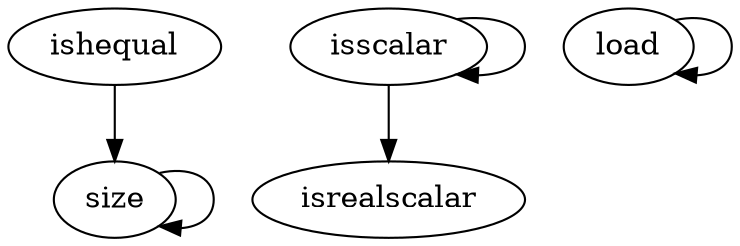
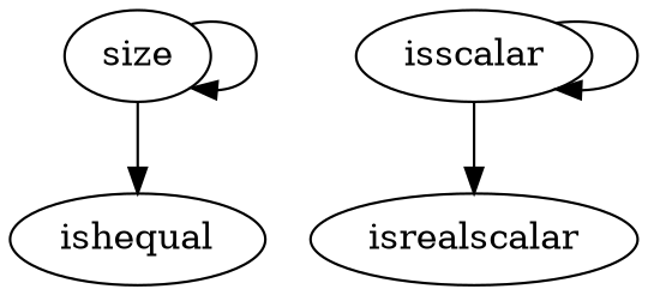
  digraph {
    ishequal
    size
    isscalar
    isrealscalar
-   load
-   ishequal -> size
+   size -> ishequal
    size -> size
    isscalar -> isscalar
    isscalar -> isrealscalar
-   load -> load
  }
